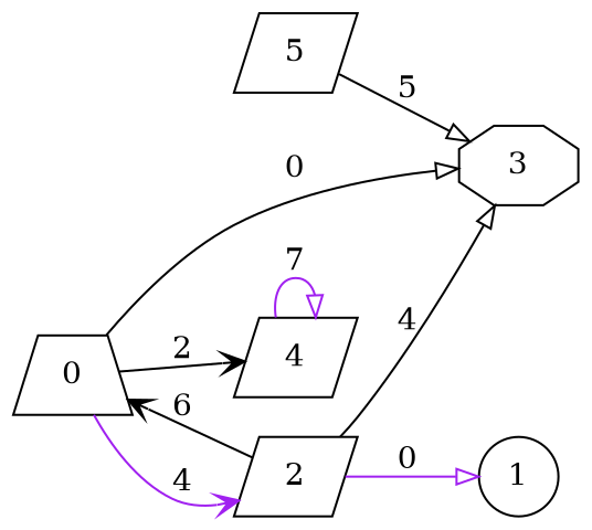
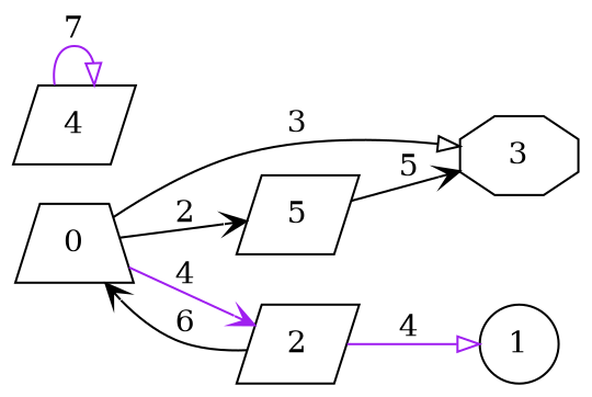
  digraph {
    rankdir=LR
    node [shape=parallelogram]
    edge [arrowhead=onormal color=black]
    0 [shape=trapezium]
    3 [shape=octagon]
    5
    2
    1 [shape=circle]
    4
-   0 -> 3 [label=0]
-   0 -> 4 [arrowhead=vee label=2]
+   0 -> 3 [label=3]
+   0 -> 5 [arrowhead=vee label=2]
    0 -> 2 [arrowhead=vee color=purple label=4]
-   5 -> 3 [label=5]
+   5 -> 3 [arrowhead=vee label=5]
    2 -> 0 [arrowhead=vee label=6]
-   2 -> 3 [label=4]
-   2 -> 1 [color=purple label=0]
+   2 -> 1 [color=purple label=4]
    4 -> 4 [color=purple label=7]
  }
